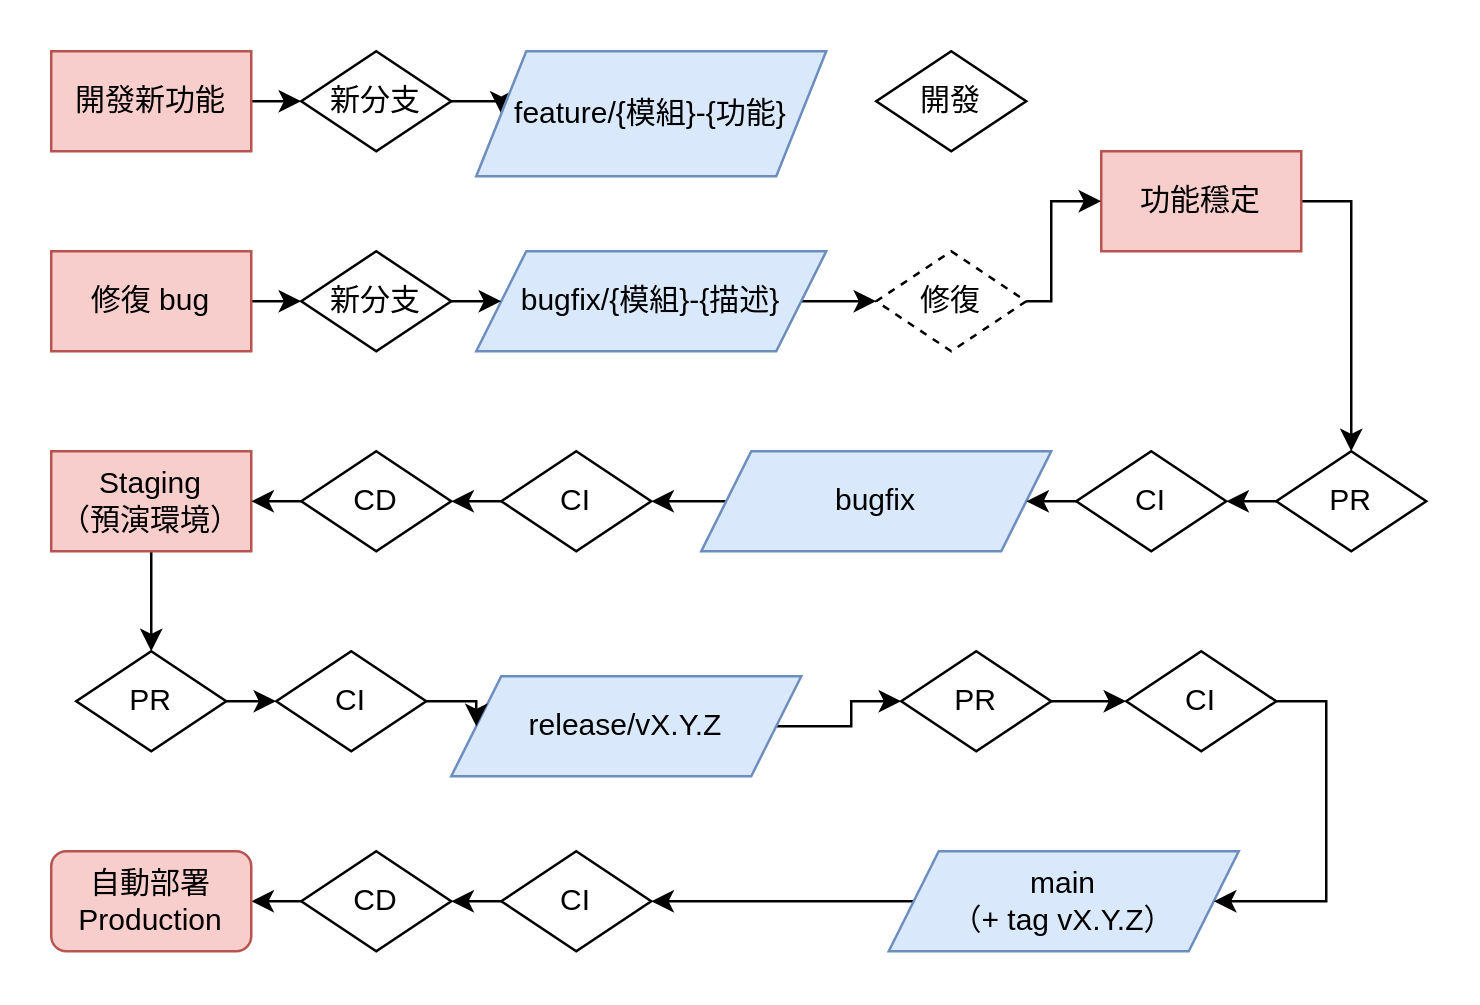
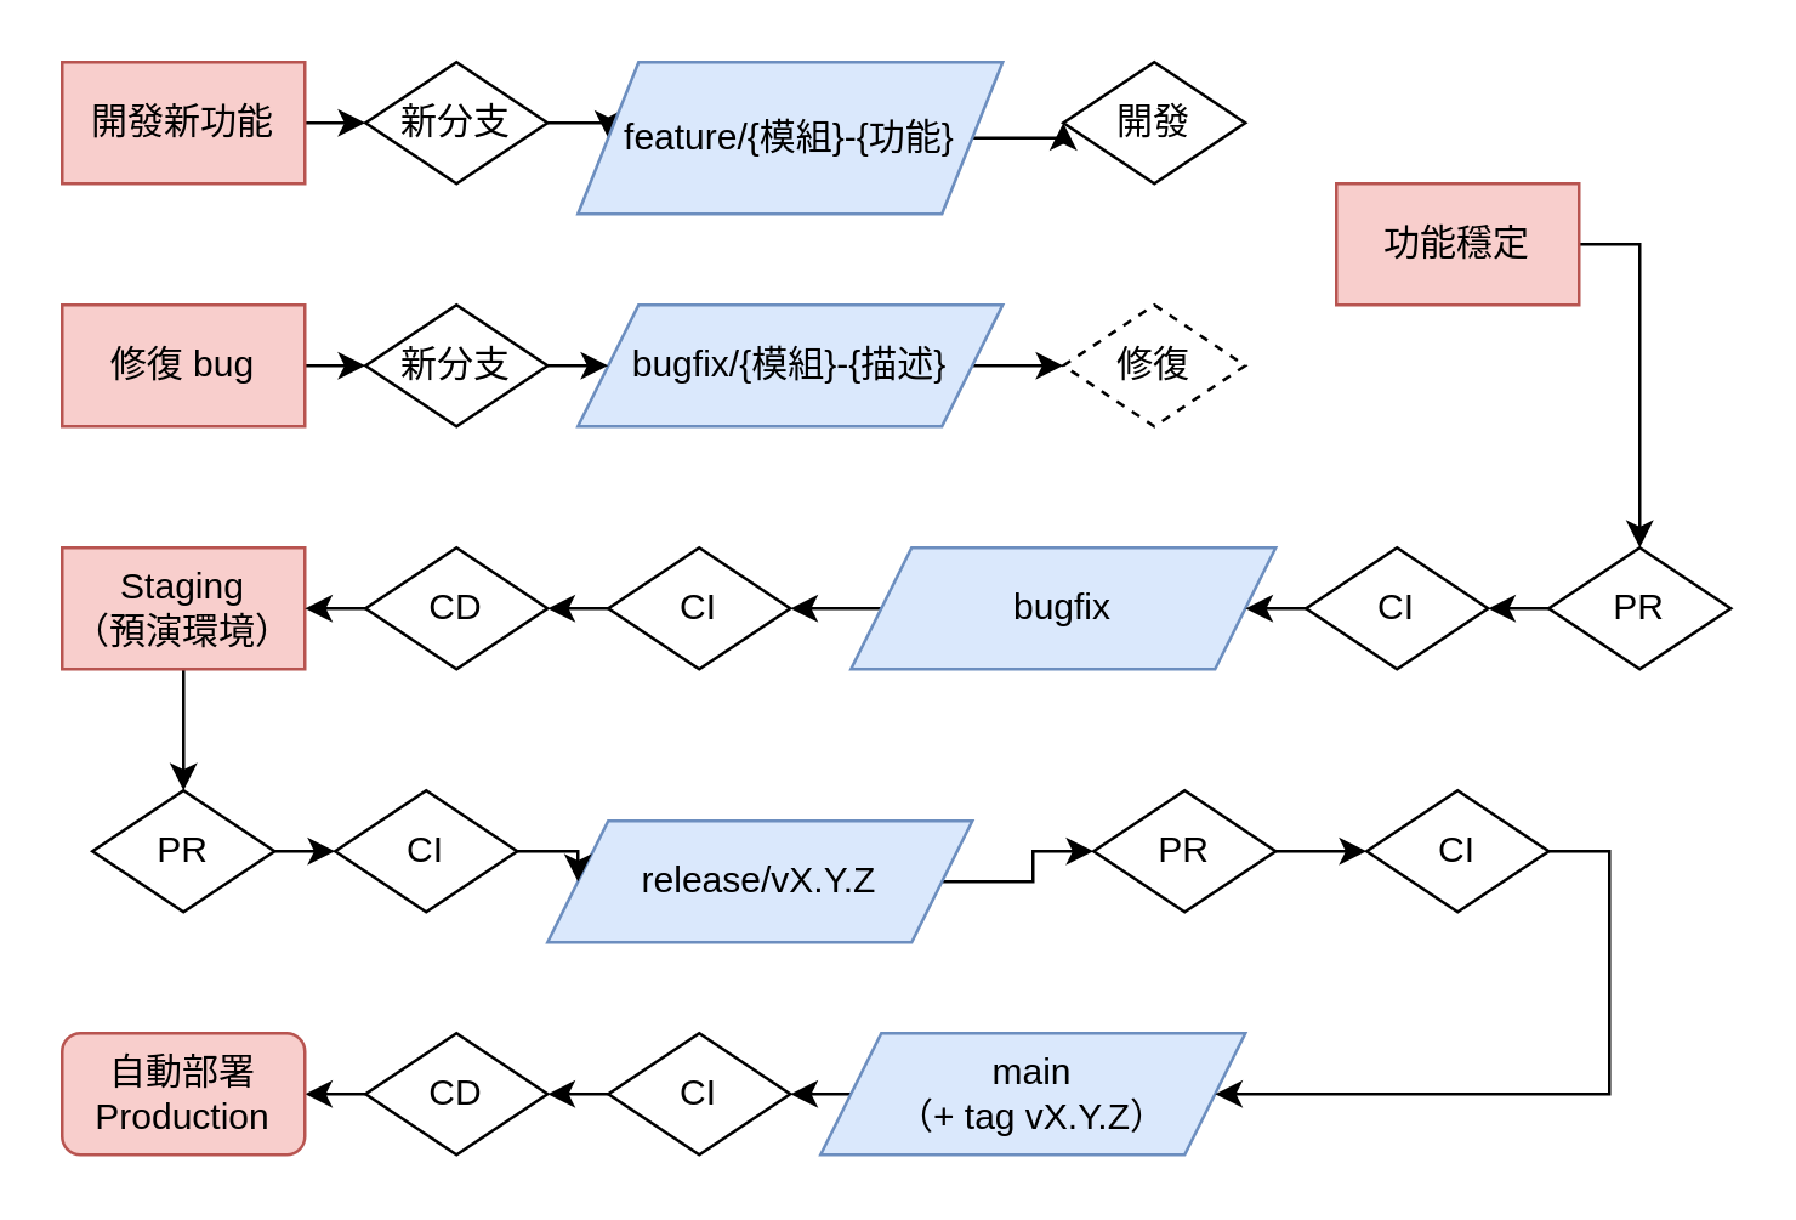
  <mxCell id="0" />
  <mxCell id="1" parent="0" />
  <mxCell id="2" style="edgeStyle=orthogonalEdgeStyle;rounded=0;orthogonalLoop=1;jettySize=auto;html=1;exitX=1;exitY=0.5;exitDx=0;exitDy=0;entryX=0;entryY=0.5;entryDx=0;entryDy=0;" parent="1" source="3" target="7" edge="1"><mxGeometry relative="1" as="geometry" /></mxCell>
  <mxCell id="3" value="開發新功能" style="rounded=0;whiteSpace=wrap;html=1;fillColor=#f8cecc;strokeColor=#b85450;" parent="1" vertex="1"><mxGeometry x="20" y="20" width="80" height="40" as="geometry" /></mxCell>
  <mxCell id="4" style="edgeStyle=orthogonalEdgeStyle;rounded=0;orthogonalLoop=1;jettySize=auto;html=1;exitX=1;exitY=0.5;exitDx=0;exitDy=0;entryX=0;entryY=0.5;entryDx=0;entryDy=0;" parent="1" source="5" target="15" edge="1"><mxGeometry relative="1" as="geometry" /></mxCell>
  <mxCell id="5" value="修復 bug" style="rounded=0;whiteSpace=wrap;html=1;fillColor=#f8cecc;strokeColor=#b85450;" parent="1" vertex="1"><mxGeometry x="20" y="100" width="80" height="40" as="geometry" /></mxCell>
  <mxCell id="6" style="edgeStyle=orthogonalEdgeStyle;rounded=0;orthogonalLoop=1;jettySize=auto;html=1;exitX=1;exitY=0.5;exitDx=0;exitDy=0;entryX=0;entryY=0.5;entryDx=0;entryDy=0;" parent="1" source="7" target="9" edge="1"><mxGeometry relative="1" as="geometry" /></mxCell>
  <mxCell id="7" value="新分支" style="rhombus;whiteSpace=wrap;html=1;" parent="1" vertex="1"><mxGeometry x="120" y="20" width="60" height="40" as="geometry" /></mxCell>
+ <mxCell id="8" style="edgeStyle=orthogonalEdgeStyle;rounded=0;orthogonalLoop=1;jettySize=auto;html=1;exitX=1;exitY=0.5;exitDx=0;exitDy=0;entryX=0;entryY=0.5;entryDx=0;entryDy=0;" parent="1" source="9" target="24" edge="1"><mxGeometry relative="1" as="geometry" /></mxCell>
  <mxCell id="9" value="feature/{模組}-{功能}" style="shape=parallelogram;perimeter=parallelogramPerimeter;whiteSpace=wrap;html=1;fixedSize=1;fillColor=#dae8fc;strokeColor=#6c8ebf;" parent="1" vertex="1"><mxGeometry x="190" y="20" width="140" height="50" as="geometry" /></mxCell>
  <mxCell id="10" style="edgeStyle=orthogonalEdgeStyle;rounded=0;orthogonalLoop=1;jettySize=auto;html=1;exitX=0;exitY=0.5;exitDx=0;exitDy=0;entryX=1;entryY=0.5;entryDx=0;entryDy=0;" edge="1" parent="1" source="11" target="39"><mxGeometry relative="1" as="geometry" /></mxCell>
  <mxCell id="11" value="bugfix" style="shape=parallelogram;perimeter=parallelogramPerimeter;whiteSpace=wrap;html=1;fixedSize=1;fillColor=#dae8fc;strokeColor=#6c8ebf;" parent="1" vertex="1"><mxGeometry x="280" y="180" width="140" height="40" as="geometry" /></mxCell>
  <mxCell id="12" style="edgeStyle=orthogonalEdgeStyle;rounded=0;orthogonalLoop=1;jettySize=auto;html=1;exitX=1;exitY=0.5;exitDx=0;exitDy=0;entryX=0;entryY=0.5;entryDx=0;entryDy=0;" parent="1" source="13" target="26" edge="1"><mxGeometry relative="1" as="geometry" /></mxCell>
  <mxCell id="13" value="bugfix/{模組}-{描述}" style="shape=parallelogram;perimeter=parallelogramPerimeter;whiteSpace=wrap;html=1;fixedSize=1;fillColor=#dae8fc;strokeColor=#6c8ebf;" parent="1" vertex="1"><mxGeometry x="190" y="100" width="140" height="40" as="geometry" /></mxCell>
  <mxCell id="14" style="edgeStyle=orthogonalEdgeStyle;rounded=0;orthogonalLoop=1;jettySize=auto;html=1;exitX=1;exitY=0.5;exitDx=0;exitDy=0;entryX=0;entryY=0.5;entryDx=0;entryDy=0;" parent="1" source="15" target="13" edge="1"><mxGeometry relative="1" as="geometry" /></mxCell>
  <mxCell id="15" value="新分支" style="rhombus;whiteSpace=wrap;html=1;" parent="1" vertex="1"><mxGeometry x="120" y="100" width="60" height="40" as="geometry" /></mxCell>
  <mxCell id="16" style="edgeStyle=orthogonalEdgeStyle;rounded=0;orthogonalLoop=1;jettySize=auto;html=1;exitX=1;exitY=0.5;exitDx=0;exitDy=0;entryX=0.5;entryY=0;entryDx=0;entryDy=0;" edge="1" parent="1" source="17" target="19"><mxGeometry relative="1" as="geometry" /></mxCell>
  <mxCell id="17" value="功能穩定" style="rounded=0;whiteSpace=wrap;html=1;fillColor=#f8cecc;strokeColor=#b85450;" parent="1" vertex="1"><mxGeometry x="440" y="60" width="80" height="40" as="geometry" /></mxCell>
  <mxCell id="18" style="edgeStyle=orthogonalEdgeStyle;rounded=0;orthogonalLoop=1;jettySize=auto;html=1;exitX=0;exitY=0.5;exitDx=0;exitDy=0;entryX=1;entryY=0.5;entryDx=0;entryDy=0;" edge="1" parent="1" source="19" target="43"><mxGeometry relative="1" as="geometry" /></mxCell>
  <mxCell id="19" value="PR" style="rhombus;whiteSpace=wrap;html=1;" parent="1" vertex="1"><mxGeometry x="510" y="180" width="60" height="40" as="geometry" /></mxCell>
  <mxCell id="20" style="edgeStyle=orthogonalEdgeStyle;rounded=0;orthogonalLoop=1;jettySize=auto;html=1;exitX=1;exitY=0.5;exitDx=0;exitDy=0;entryX=0;entryY=0.5;entryDx=0;entryDy=0;" edge="1" parent="1" source="21" target="30"><mxGeometry relative="1" as="geometry" /></mxCell>
  <mxCell id="21" value="release/vX.Y.Z" style="shape=parallelogram;perimeter=parallelogramPerimeter;whiteSpace=wrap;html=1;fixedSize=1;fillColor=#dae8fc;strokeColor=#6c8ebf;" parent="1" vertex="1"><mxGeometry x="180" y="270" width="140" height="40" as="geometry" /></mxCell>
  <mxCell id="22" style="edgeStyle=orthogonalEdgeStyle;rounded=0;orthogonalLoop=1;jettySize=auto;html=1;exitX=0;exitY=0.5;exitDx=0;exitDy=0;entryX=1;entryY=0.5;entryDx=0;entryDy=0;" edge="1" parent="1" source="23" target="32"><mxGeometry relative="1" as="geometry" /></mxCell>
- <mxCell id="23" value="main&lt;br&gt;（+ tag vX.Y.Z）" style="shape=parallelogram;perimeter=parallelogramPerimeter;whiteSpace=wrap;html=1;fixedSize=1;fillColor=#dae8fc;strokeColor=#6c8ebf;" parent="1" vertex="1"><mxGeometry x="355" y="340" width="140" height="40" as="geometry" /></mxCell>
+ <mxCell id="23" value="main&lt;br&gt;（+ tag vX.Y.Z）" style="shape=parallelogram;perimeter=parallelogramPerimeter;whiteSpace=wrap;html=1;fixedSize=1;fillColor=#dae8fc;strokeColor=#6c8ebf;" parent="1" vertex="1"><mxGeometry x="270" y="340" width="140" height="40" as="geometry" /></mxCell>
  <mxCell id="24" value="開發" style="rhombus;whiteSpace=wrap;html=1;" parent="1" vertex="1"><mxGeometry x="350" y="20" width="60" height="40" as="geometry" /></mxCell>
- <mxCell id="25" style="edgeStyle=orthogonalEdgeStyle;rounded=0;orthogonalLoop=1;jettySize=auto;html=1;exitX=1;exitY=0.5;exitDx=0;exitDy=0;entryX=0;entryY=0.5;entryDx=0;entryDy=0;" parent="1" source="26" target="17" edge="1"><mxGeometry relative="1" as="geometry"><mxPoint x="460" y="100" as="targetPoint" /><Array as="points"><mxPoint x="420" y="120" /><mxPoint x="420" y="80" /></Array></mxGeometry></mxCell>
  <mxCell id="26" value="修復" style="rhombus;whiteSpace=wrap;html=1;dashed=1;" parent="1" vertex="1"><mxGeometry x="350" y="100" width="60" height="40" as="geometry" /></mxCell>
  <mxCell id="27" style="edgeStyle=orthogonalEdgeStyle;rounded=0;orthogonalLoop=1;jettySize=auto;html=1;exitX=1;exitY=0.5;exitDx=0;exitDy=0;entryX=0;entryY=0.5;entryDx=0;entryDy=0;" edge="1" parent="1" source="28" target="45"><mxGeometry relative="1" as="geometry" /></mxCell>
  <mxCell id="28" value="PR" style="rhombus;whiteSpace=wrap;html=1;" parent="1" vertex="1"><mxGeometry x="30" y="260" width="60" height="40" as="geometry" /></mxCell>
  <mxCell id="29" style="edgeStyle=orthogonalEdgeStyle;rounded=0;orthogonalLoop=1;jettySize=auto;html=1;exitX=1;exitY=0.5;exitDx=0;exitDy=0;entryX=0;entryY=0.5;entryDx=0;entryDy=0;" edge="1" parent="1" source="30" target="47"><mxGeometry relative="1" as="geometry" /></mxCell>
  <mxCell id="30" value="PR" style="rhombus;whiteSpace=wrap;html=1;" parent="1" vertex="1"><mxGeometry x="360" y="260" width="60" height="40" as="geometry" /></mxCell>
  <mxCell id="31" style="edgeStyle=orthogonalEdgeStyle;rounded=0;orthogonalLoop=1;jettySize=auto;html=1;exitX=0;exitY=0.5;exitDx=0;exitDy=0;entryX=1;entryY=0.5;entryDx=0;entryDy=0;" edge="1" parent="1" source="32" target="34"><mxGeometry relative="1" as="geometry" /></mxCell>
  <mxCell id="32" value="CI" style="rhombus;whiteSpace=wrap;html=1;" parent="1" vertex="1"><mxGeometry x="200" y="340" width="60" height="40" as="geometry" /></mxCell>
  <mxCell id="33" style="edgeStyle=orthogonalEdgeStyle;rounded=0;orthogonalLoop=1;jettySize=auto;html=1;exitX=0;exitY=0.5;exitDx=0;exitDy=0;entryX=1;entryY=0.5;entryDx=0;entryDy=0;" edge="1" parent="1" source="34" target="35"><mxGeometry relative="1" as="geometry" /></mxCell>
  <mxCell id="34" value="CD" style="rhombus;whiteSpace=wrap;html=1;" parent="1" vertex="1"><mxGeometry x="120" y="340" width="60" height="40" as="geometry" /></mxCell>
  <mxCell id="35" value="自動部署 Production" style="whiteSpace=wrap;html=1;fillColor=#f8cecc;strokeColor=#b85450;rounded=1;" parent="1" vertex="1"><mxGeometry x="20" y="340" width="80" height="40" as="geometry" /></mxCell>
  <mxCell id="36" style="edgeStyle=orthogonalEdgeStyle;rounded=0;orthogonalLoop=1;jettySize=auto;html=1;exitX=0.5;exitY=1;exitDx=0;exitDy=0;entryX=0.5;entryY=0;entryDx=0;entryDy=0;" edge="1" parent="1" source="37" target="28"><mxGeometry relative="1" as="geometry" /></mxCell>
  <mxCell id="37" value="Staging&lt;br&gt;（預演環境）" style="rounded=0;whiteSpace=wrap;html=1;fillColor=#f8cecc;strokeColor=#b85450;" parent="1" vertex="1"><mxGeometry x="20" y="180" width="80" height="40" as="geometry" /></mxCell>
  <mxCell id="38" style="edgeStyle=orthogonalEdgeStyle;rounded=0;orthogonalLoop=1;jettySize=auto;html=1;exitX=0;exitY=0.5;exitDx=0;exitDy=0;entryX=1;entryY=0.5;entryDx=0;entryDy=0;" edge="1" parent="1" source="39" target="41"><mxGeometry relative="1" as="geometry" /></mxCell>
  <mxCell id="39" value="CI" style="rhombus;whiteSpace=wrap;html=1;" vertex="1" parent="1"><mxGeometry x="200" y="180" width="60" height="40" as="geometry" /></mxCell>
  <mxCell id="40" style="edgeStyle=orthogonalEdgeStyle;rounded=0;orthogonalLoop=1;jettySize=auto;html=1;exitX=0;exitY=0.5;exitDx=0;exitDy=0;entryX=1;entryY=0.5;entryDx=0;entryDy=0;" edge="1" parent="1" source="41" target="37"><mxGeometry relative="1" as="geometry" /></mxCell>
  <mxCell id="41" value="CD" style="rhombus;whiteSpace=wrap;html=1;" vertex="1" parent="1"><mxGeometry x="120" y="180" width="60" height="40" as="geometry" /></mxCell>
  <mxCell id="42" style="edgeStyle=orthogonalEdgeStyle;rounded=0;orthogonalLoop=1;jettySize=auto;html=1;exitX=0;exitY=0.5;exitDx=0;exitDy=0;entryX=1;entryY=0.5;entryDx=0;entryDy=0;" edge="1" parent="1" source="43" target="11"><mxGeometry relative="1" as="geometry" /></mxCell>
  <mxCell id="43" value="CI" style="rhombus;whiteSpace=wrap;html=1;" vertex="1" parent="1"><mxGeometry x="430" y="180" width="60" height="40" as="geometry" /></mxCell>
  <mxCell id="44" style="edgeStyle=orthogonalEdgeStyle;rounded=0;orthogonalLoop=1;jettySize=auto;html=1;exitX=1;exitY=0.5;exitDx=0;exitDy=0;entryX=0;entryY=0.5;entryDx=0;entryDy=0;" edge="1" parent="1" source="45" target="21"><mxGeometry relative="1" as="geometry" /></mxCell>
  <mxCell id="45" value="CI" style="rhombus;whiteSpace=wrap;html=1;" vertex="1" parent="1"><mxGeometry x="110" y="260" width="60" height="40" as="geometry" /></mxCell>
  <mxCell id="46" style="edgeStyle=orthogonalEdgeStyle;rounded=0;orthogonalLoop=1;jettySize=auto;html=1;exitX=1;exitY=0.5;exitDx=0;exitDy=0;entryX=1;entryY=0.5;entryDx=0;entryDy=0;" edge="1" parent="1" source="47" target="23"><mxGeometry relative="1" as="geometry"><Array as="points"><mxPoint x="530" y="280" /><mxPoint x="530" y="360" /></Array></mxGeometry></mxCell>
  <mxCell id="47" value="CI" style="rhombus;whiteSpace=wrap;html=1;" vertex="1" parent="1"><mxGeometry x="450" y="260" width="60" height="40" as="geometry" /></mxCell>
